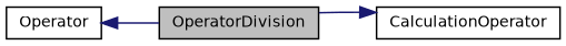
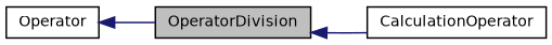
  digraph {
    rankdir=LR
    node [color=black fillcolor=white fontname=Helvetica fontsize=10 shape=record style=filled]
    edge [color=midnightblue dir=back fontname=Helvetica fontsize=10 labelfontname=Helvetica labelfontsize=10 style=solid]
    n1 [fillcolor=grey75 fontcolor=black height=0.2 label=OperatorDivision width=0.4]
    n2 [height=0.2 label=CalculationOperator width=0.4]
    n3 [height=0.2 label=Operator width=0.4]
-   n2 -> n1
+   n1 -> n2
    n3 -> n1
  }
